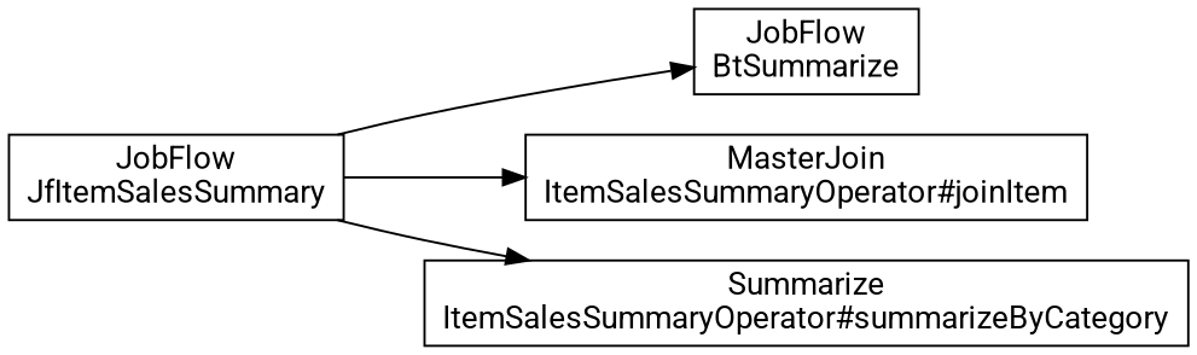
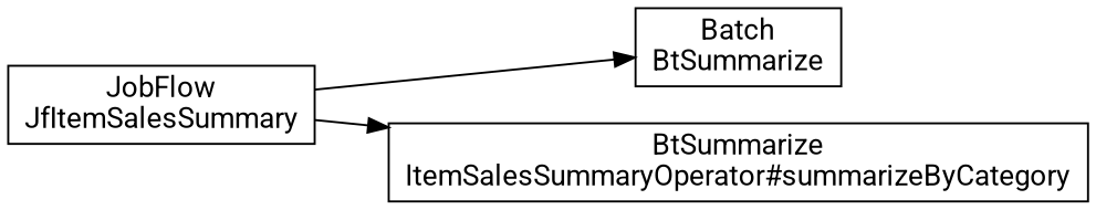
  digraph {
    fontname=Roboto
    rankdir=LR
    node [fontname=Roboto shape=box]
    edge [fontname=Roboto]
-   n1 [label="JobFlow\nBtSummarize"]
+   n1 [label="Batch\nBtSummarize"]
    n2 [label="JobFlow\nJfItemSalesSummary"]
-   n3 [label="MasterJoin\nItemSalesSummaryOperator#joinItem"]
-   n4 [label="Summarize\nItemSalesSummaryOperator#summarizeByCategory"]
+   n4 [label="BtSummarize\nItemSalesSummaryOperator#summarizeByCategory"]
    n2 -> n1
-   n2 -> n3
    n2 -> n4
  }
